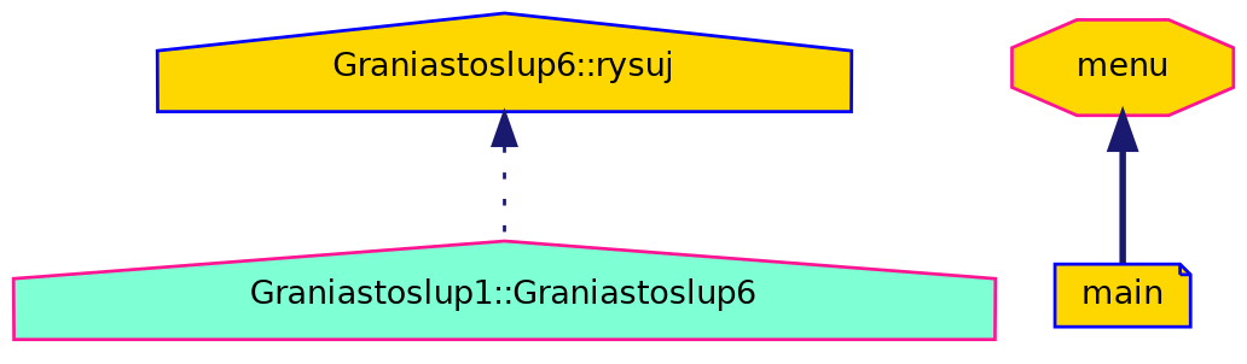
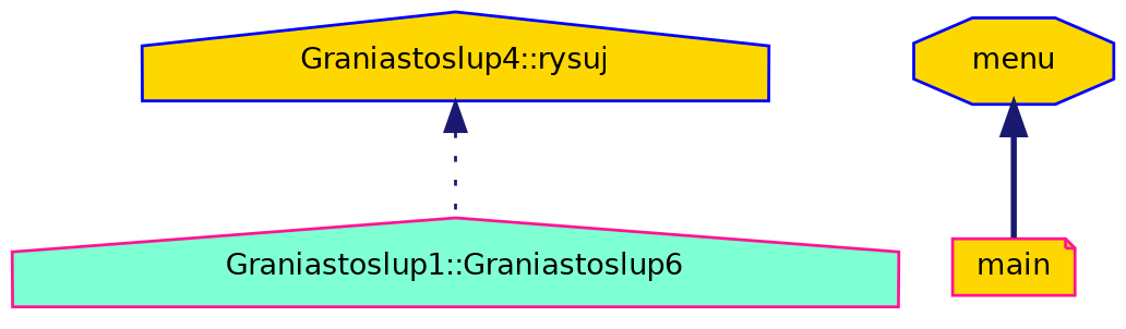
  digraph {
    rankdir=TB
    node [color=blue fillcolor=gold fontname=Helvetica fontsize=10 shape=house style=filled]
    edge [color=midnightblue dir=back fontname=Helvetica fontsize=10 labelfontname=Helvetica labelfontsize=10]
-   n1 [fontcolor=black height=0.2 label="Graniastoslup6::rysuj" width=0.4]
+   n1 [fontcolor=black height=0.2 label="Graniastoslup4::rysuj" width=0.4]
    n2 [color=deeppink fillcolor=aquamarine height=0.2 label="Graniastoslup1::Graniastoslup6" width=0.4]
-   n3 [height=0.2 label=main shape=note width=0.4]
-   n4 [color=deeppink height=0.2 label=menu shape=octagon width=0.4]
+   n3 [color=deeppink height=0.2 label=main shape=note width=0.4]
+   n4 [height=0.2 label=menu shape=octagon width=0.4]
    n1 -> n2 [style=dotted]
    n4 -> n3 [style=bold]
  }
